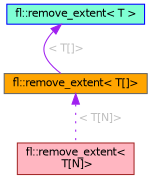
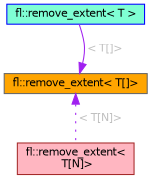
  digraph {
    node [fontname=Helvetica fontsize=10 shape=box style=filled]
    edge [color=purple dir=back fontcolor=grey fontname=Helvetica fontsize=10 labelfontname=Helvetica labelfontsize=10]
    n1 [color=blue fillcolor=aquamarine fontcolor=black height=0.2 label="fl::remove_extent\< T \>" width=0.4]
    n2 [color=gray40 fillcolor=orange height=0.2 label="fl::remove_extent\< T[]\>" width=0.4]
    n3 [color=brown fillcolor=lightpink height=0.2 label="fl::remove_extent\<\l T[N]\>" width=0.4]
-   n1 -> n2 [label=" \< T[]\>" style=solid]
+   n2 -> n1 [label=" \< T[]\>" style=solid]
    n2 -> n3 [label=" \< T[N]\>" style=dotted]
  }
